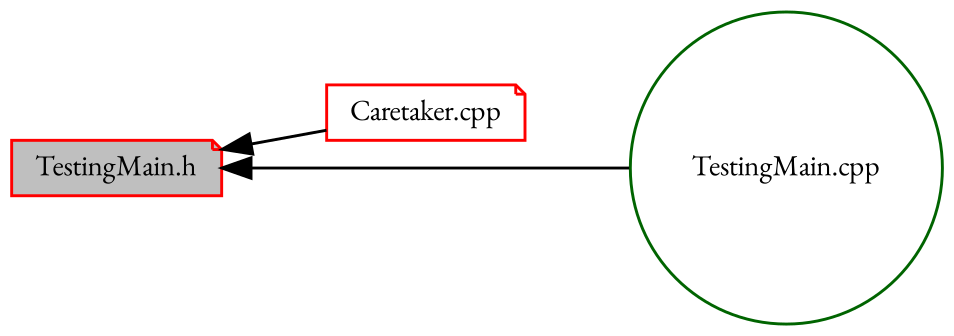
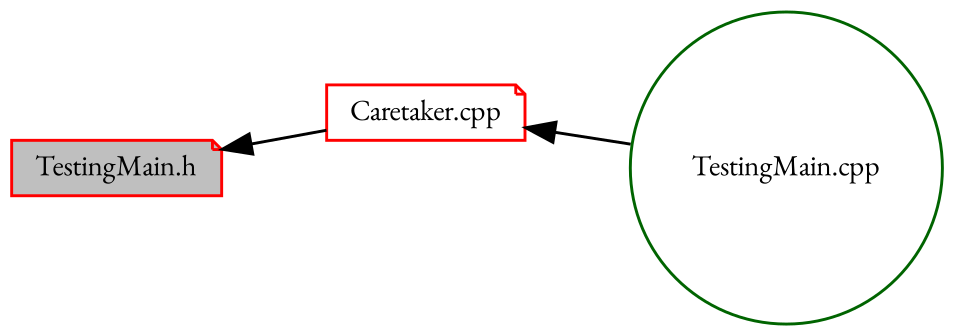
  digraph {
    fontname="EB Garamond"
    rankdir=LR
    node [color=red fillcolor=white fontname="EB Garamond" fontsize=10 shape=note style=filled]
    edge [color=black dir=back fontname="EB Garamond" fontsize=10 labelfontname=Helvetica labelfontsize=10 style=solid]
    n1 [fillcolor=grey75 fontcolor=black height=0.2 label="TestingMain.h" width=0.4]
    n2 [height=0.2 label="Caretaker.cpp" width=0.4]
    n3 [color=darkgreen height=0.2 label="TestingMain.cpp" shape=circle width=0.4]
    n1 -> n2
-   n1 -> n3
+   n2 -> n3
  }
